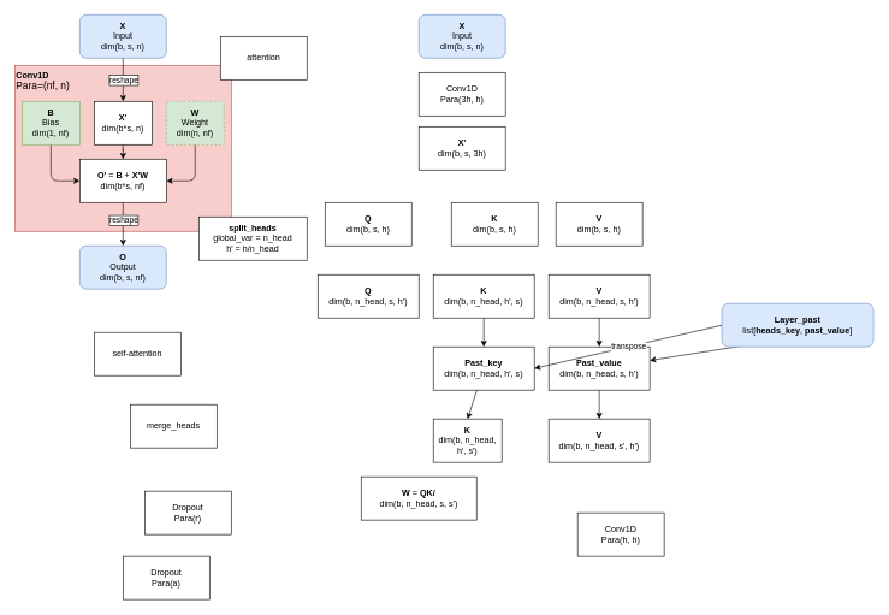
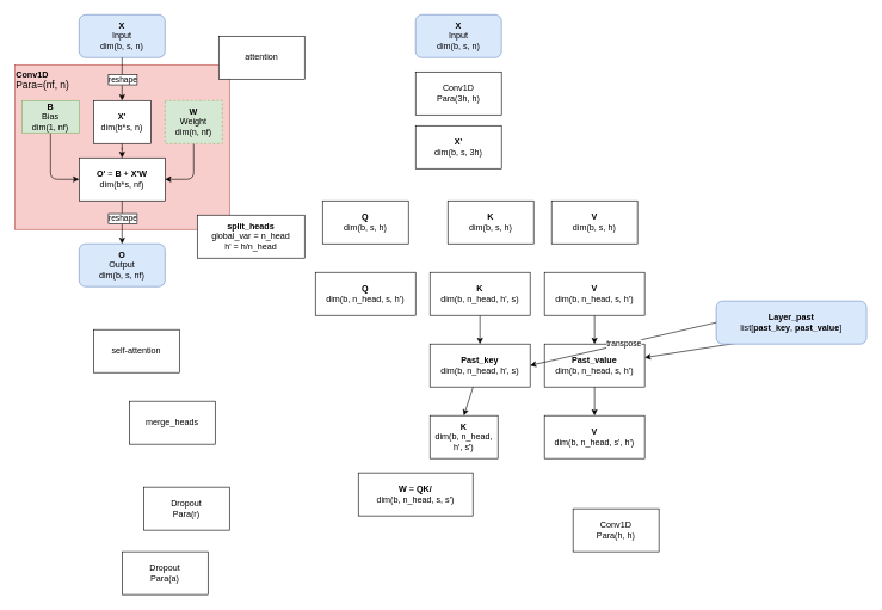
  <mxCell id="0" />
  <mxCell id="1" parent="0" />
  <mxCell id="2" value="&lt;b&gt;Conv1D&lt;br&gt;&lt;/b&gt;&lt;font style=&quot;font-size: 14px&quot;&gt;Para=(nf, n)&lt;/font&gt;" style="rounded=0;whiteSpace=wrap;html=1;fillColor=#f8cecc;strokeColor=#b85450;align=left;verticalAlign=top;" parent="1" vertex="1"><mxGeometry x="20" y="90" width="300" height="230" as="geometry" /></mxCell>
  <mxCell id="3" style="edgeStyle=orthogonalEdgeStyle;rounded=1;orthogonalLoop=1;jettySize=auto;html=1;entryX=1;entryY=0.5;entryDx=0;entryDy=0;" parent="1" source="4" target="8" edge="1"><mxGeometry relative="1" as="geometry" /></mxCell>
  <mxCell id="4" value="&lt;b&gt;W&lt;br&gt;&lt;/b&gt;Weight&lt;br&gt;dim(n, nf)" style="rounded=0;whiteSpace=wrap;html=1;fillColor=#d5e8d4;strokeColor=#82b366;dashed=1;" parent="1" vertex="1"><mxGeometry x="230" y="140" width="80" height="60" as="geometry" /></mxCell>
  <mxCell id="5" style="edgeStyle=orthogonalEdgeStyle;rounded=1;orthogonalLoop=1;jettySize=auto;html=1;entryX=0;entryY=0.5;entryDx=0;entryDy=0;" parent="1" source="6" target="8" edge="1"><mxGeometry relative="1" as="geometry" /></mxCell>
- <mxCell id="6" value="&lt;b&gt;B&lt;br&gt;&lt;/b&gt;Bias&lt;br&gt;dim(1, nf)" style="rounded=0;whiteSpace=wrap;html=1;fillColor=#d5e8d4;strokeColor=#82b366;" parent="1" vertex="1"><mxGeometry x="30" y="140" width="80" height="60" as="geometry" /></mxCell>
+ <mxCell id="6" value="&lt;b&gt;B&lt;br&gt;&lt;/b&gt;Bias&lt;br&gt;dim(1, nf)" style="rounded=0;whiteSpace=wrap;html=1;fillColor=#d5e8d4;strokeColor=#82b366;" parent="1" vertex="1"><mxGeometry x="30" y="140" width="80" height="45" as="geometry" /></mxCell>
  <mxCell id="7" value="&lt;b&gt;X&lt;br&gt;&lt;/b&gt;Input&lt;br&gt;dim(b, s, n)" style="rounded=1;whiteSpace=wrap;html=1;labelBackgroundColor=none;fillColor=#dae8fc;strokeColor=#6c8ebf;" parent="1" vertex="1"><mxGeometry x="110" y="20" width="120" height="60" as="geometry" /></mxCell>
  <mxCell id="8" value="&lt;b&gt;O'&lt;/b&gt; = &lt;b&gt;B&lt;/b&gt; + &lt;b&gt;X'W&lt;/b&gt;&lt;br&gt;dim(b*s, nf)" style="rounded=0;whiteSpace=wrap;html=1;" parent="1" vertex="1"><mxGeometry x="110" y="220" width="120" height="60" as="geometry" /></mxCell>
  <mxCell id="9" value="" style="endArrow=classic;html=1;exitX=0.5;exitY=1;exitDx=0;exitDy=0;entryX=0.5;entryY=0;entryDx=0;entryDy=0;edgeStyle=orthogonalEdgeStyle;" parent="1" source="7" target="15" edge="1"><mxGeometry relative="1" as="geometry"><mxPoint x="50" y="240" as="sourcePoint" /><mxPoint x="70" y="270" as="targetPoint" /></mxGeometry></mxCell>
  <mxCell id="10" value="reshape" style="edgeLabel;resizable=0;html=1;align=center;verticalAlign=middle;labelBorderColor=#000000;" parent="9" connectable="0" vertex="1"><mxGeometry relative="1" as="geometry" /></mxCell>
  <mxCell id="11" value="&lt;b&gt;O&lt;/b&gt;&lt;br&gt;Output&lt;br&gt;dim(b, s, nf)" style="rounded=1;whiteSpace=wrap;html=1;shadow=0;glass=0;labelBackgroundColor=none;sketch=0;fillColor=#dae8fc;strokeColor=#6c8ebf;" parent="1" vertex="1"><mxGeometry x="110" y="340" width="120" height="60" as="geometry" /></mxCell>
  <mxCell id="12" value="" style="endArrow=classic;html=1;exitX=0.5;exitY=1;exitDx=0;exitDy=0;entryX=0.5;entryY=0;entryDx=0;entryDy=0;" parent="1" source="8" target="11" edge="1"><mxGeometry relative="1" as="geometry"><mxPoint x="50" y="240" as="sourcePoint" /><mxPoint x="50" y="300" as="targetPoint" /></mxGeometry></mxCell>
  <mxCell id="13" value="reshape" style="edgeLabel;resizable=0;html=1;align=center;verticalAlign=middle;labelBorderColor=#000000;" parent="12" connectable="0" vertex="1"><mxGeometry relative="1" as="geometry"><mxPoint y="-5.14" as="offset" /></mxGeometry></mxCell>
  <mxCell id="14" value="" style="edgeStyle=orthogonalEdgeStyle;rounded=1;orthogonalLoop=1;jettySize=auto;html=1;dashed=1;" parent="1" source="15" target="8" edge="1"><mxGeometry relative="1" as="geometry" /></mxCell>
  <mxCell id="15" value="&lt;b&gt;X'&lt;br&gt;&lt;/b&gt;&lt;span&gt;dim(b*s, n)&lt;/span&gt;&lt;b&gt;&lt;br&gt;&lt;/b&gt;" style="rounded=0;whiteSpace=wrap;html=1;glass=0;shadow=0;sketch=0;" parent="1" vertex="1"><mxGeometry x="130" y="140" width="80" height="60" as="geometry" /></mxCell>
  <mxCell id="16" value="Conv1D&lt;br&gt;Para(3h, h)" style="rounded=0;whiteSpace=wrap;html=1;shadow=0;glass=0;labelBackgroundColor=none;sketch=0;align=center;verticalAlign=middle;" vertex="1" parent="1"><mxGeometry x="580" y="100" width="120" height="60" as="geometry" /></mxCell>
  <mxCell id="17" value="Conv1D&lt;br&gt;Para(h, h)" style="rounded=0;whiteSpace=wrap;html=1;shadow=0;glass=0;labelBackgroundColor=none;sketch=0;align=center;verticalAlign=middle;" vertex="1" parent="1"><mxGeometry x="800" y="710" width="120" height="60" as="geometry" /></mxCell>
  <mxCell id="18" value="Dropout&lt;br&gt;Para(a)" style="rounded=0;whiteSpace=wrap;html=1;shadow=0;glass=0;labelBackgroundColor=none;sketch=0;align=center;verticalAlign=middle;" vertex="1" parent="1"><mxGeometry x="170" y="770" width="120" height="60" as="geometry" /></mxCell>
  <mxCell id="19" value="Dropout&lt;br&gt;Para(r)" style="rounded=0;whiteSpace=wrap;html=1;shadow=0;glass=0;labelBackgroundColor=none;sketch=0;align=center;verticalAlign=middle;" vertex="1" parent="1"><mxGeometry x="200" y="680" width="120" height="60" as="geometry" /></mxCell>
  <mxCell id="20" value="&lt;b&gt;split_heads&lt;/b&gt;&lt;br&gt;global_var = n_head&lt;br&gt;h' = h/n_head" style="rounded=0;whiteSpace=wrap;html=1;shadow=0;glass=0;labelBackgroundColor=none;sketch=0;align=center;" vertex="1" parent="1"><mxGeometry x="275" y="300" width="150" height="60" as="geometry" /></mxCell>
  <mxCell id="21" value="attention" style="rounded=0;whiteSpace=wrap;html=1;shadow=0;glass=0;labelBackgroundColor=none;sketch=0;align=center;" vertex="1" parent="1"><mxGeometry x="305" y="50" width="120" height="60" as="geometry" /></mxCell>
  <mxCell id="22" value="self-attention" style="rounded=0;whiteSpace=wrap;html=1;shadow=0;glass=0;labelBackgroundColor=none;sketch=0;align=center;" vertex="1" parent="1"><mxGeometry x="130" y="460" width="120" height="60" as="geometry" /></mxCell>
  <mxCell id="23" value="merge_heads" style="rounded=0;whiteSpace=wrap;html=1;shadow=0;glass=0;labelBackgroundColor=none;sketch=0;align=center;" vertex="1" parent="1"><mxGeometry x="180" y="560" width="120" height="60" as="geometry" /></mxCell>
  <mxCell id="24" value="&lt;b&gt;X&lt;br&gt;&lt;/b&gt;Input&lt;br&gt;dim(b, s, n)" style="rounded=1;whiteSpace=wrap;html=1;labelBackgroundColor=none;fillColor=#dae8fc;strokeColor=#6c8ebf;" vertex="1" parent="1"><mxGeometry x="580" y="20" width="120" height="60" as="geometry" /></mxCell>
  <mxCell id="25" value="&lt;b&gt;X'&lt;br&gt;&lt;/b&gt;&lt;span&gt;dim(b, s, 3h)&lt;/span&gt;&lt;b&gt;&lt;br&gt;&lt;/b&gt;" style="rounded=0;whiteSpace=wrap;html=1;glass=0;shadow=0;sketch=0;" vertex="1" parent="1"><mxGeometry x="580" y="175" width="120" height="60" as="geometry" /></mxCell>
  <mxCell id="26" value="&lt;b&gt;K&lt;br&gt;&lt;/b&gt;&lt;span&gt;dim(b, s, h)&lt;/span&gt;&lt;b&gt;&lt;br&gt;&lt;/b&gt;" style="rounded=0;whiteSpace=wrap;html=1;glass=0;shadow=0;sketch=0;" vertex="1" parent="1"><mxGeometry x="625" y="280" width="120" height="60" as="geometry" /></mxCell>
  <mxCell id="27" value="&lt;b&gt;Q&lt;br&gt;&lt;/b&gt;&lt;span&gt;dim(b, s, h)&lt;/span&gt;&lt;b&gt;&lt;br&gt;&lt;/b&gt;" style="rounded=0;whiteSpace=wrap;html=1;glass=0;shadow=0;sketch=0;" vertex="1" parent="1"><mxGeometry x="450" y="280" width="120" height="60" as="geometry" /></mxCell>
  <mxCell id="28" value="&lt;b&gt;V&lt;br&gt;&lt;/b&gt;&lt;span&gt;dim(b, s, h)&lt;/span&gt;&lt;b&gt;&lt;br&gt;&lt;/b&gt;" style="rounded=0;whiteSpace=wrap;html=1;glass=0;shadow=0;sketch=0;" vertex="1" parent="1"><mxGeometry x="770" y="280" width="120" height="60" as="geometry" /></mxCell>
  <mxCell id="29" value="&lt;b&gt;Q&lt;br&gt;&lt;/b&gt;&lt;span&gt;dim(b, n_head, s, h'&lt;/span&gt;&lt;span&gt;)&lt;/span&gt;&lt;b&gt;&lt;br&gt;&lt;/b&gt;" style="rounded=0;whiteSpace=wrap;html=1;glass=0;shadow=0;sketch=0;" vertex="1" parent="1"><mxGeometry x="440" y="380" width="140" height="60" as="geometry" /></mxCell>
  <mxCell id="30" style="edgeStyle=none;rounded=1;orthogonalLoop=1;jettySize=auto;html=1;entryX=0.5;entryY=0;entryDx=0;entryDy=0;" edge="1" parent="1" source="31" target="37"><mxGeometry relative="1" as="geometry" /></mxCell>
  <mxCell id="31" value="&lt;b&gt;V&lt;br&gt;&lt;/b&gt;&lt;span&gt;dim(b, n_head, s, h'&lt;/span&gt;&lt;span&gt;)&lt;/span&gt;&lt;b&gt;&lt;br&gt;&lt;/b&gt;" style="rounded=0;whiteSpace=wrap;html=1;glass=0;shadow=0;sketch=0;" vertex="1" parent="1"><mxGeometry x="760" y="380" width="140" height="60" as="geometry" /></mxCell>
  <mxCell id="32" style="edgeStyle=none;rounded=1;orthogonalLoop=1;jettySize=auto;html=1;entryX=0.5;entryY=0;entryDx=0;entryDy=0;" edge="1" parent="1" source="33" target="39"><mxGeometry relative="1" as="geometry" /></mxCell>
  <mxCell id="33" value="&lt;b&gt;K&lt;br&gt;&lt;/b&gt;&lt;span&gt;dim(b, n_head, h', s&lt;/span&gt;&lt;span&gt;)&lt;/span&gt;&lt;b&gt;&lt;br&gt;&lt;/b&gt;" style="rounded=0;whiteSpace=wrap;html=1;glass=0;shadow=0;sketch=0;" vertex="1" parent="1"><mxGeometry x="600" y="380" width="140" height="60" as="geometry" /></mxCell>
  <mxCell id="34" style="rounded=1;orthogonalLoop=1;jettySize=auto;html=1;exitX=1;exitY=0.5;exitDx=0;exitDy=0;" edge="1" parent="1" source="35" target="37"><mxGeometry relative="1" as="geometry" /></mxCell>
- <mxCell id="35" value="&lt;b&gt;Layer_past&lt;/b&gt;&lt;br&gt;list[&lt;b&gt;heads_key&lt;/b&gt;,&amp;nbsp;&lt;b&gt;past_value&lt;/b&gt;]" style="rounded=1;whiteSpace=wrap;html=1;shadow=0;glass=0;labelBackgroundColor=none;sketch=0;align=center;fillColor=#dae8fc;strokeColor=#6c8ebf;" vertex="1" parent="1"><mxGeometry x="1000" y="420" width="210" height="60" as="geometry" /></mxCell>
+ <mxCell id="35" value="&lt;b&gt;Layer_past&lt;/b&gt;&lt;br&gt;list[&lt;b&gt;past_key&lt;/b&gt;,&amp;nbsp;&lt;b&gt;past_value&lt;/b&gt;]" style="rounded=1;whiteSpace=wrap;html=1;shadow=0;glass=0;labelBackgroundColor=none;sketch=0;align=center;fillColor=#dae8fc;strokeColor=#6c8ebf;" vertex="1" parent="1"><mxGeometry x="1000" y="420" width="210" height="60" as="geometry" /></mxCell>
  <mxCell id="36" style="edgeStyle=none;rounded=1;orthogonalLoop=1;jettySize=auto;html=1;entryX=0.5;entryY=0;entryDx=0;entryDy=0;" edge="1" parent="1" source="37" target="41"><mxGeometry relative="1" as="geometry" /></mxCell>
  <mxCell id="37" value="&lt;b&gt;Past_value&lt;br&gt;&lt;/b&gt;dim(b, n_head, s, h')&lt;b&gt;&lt;br&gt;&lt;/b&gt;" style="rounded=0;whiteSpace=wrap;html=1;glass=0;shadow=0;sketch=0;" vertex="1" parent="1"><mxGeometry x="760" y="480" width="140" height="60" as="geometry" /></mxCell>
  <mxCell id="38" style="edgeStyle=none;rounded=1;orthogonalLoop=1;jettySize=auto;html=1;entryX=0.5;entryY=0;entryDx=0;entryDy=0;" edge="1" parent="1" source="39" target="40"><mxGeometry relative="1" as="geometry" /></mxCell>
  <mxCell id="39" value="&lt;b&gt;Past_key&lt;br&gt;&lt;/b&gt;&lt;span&gt;dim(b, n_head, h', s&lt;/span&gt;&lt;span&gt;)&lt;/span&gt;&lt;b&gt;&lt;br&gt;&lt;/b&gt;" style="rounded=0;whiteSpace=wrap;html=1;glass=0;shadow=0;sketch=0;" vertex="1" parent="1"><mxGeometry x="600" y="480" width="140" height="60" as="geometry" /></mxCell>
  <mxCell id="40" value="&lt;b&gt;K&lt;br&gt;&lt;/b&gt;&lt;span&gt;dim(b, n_head, h', s'&lt;/span&gt;&lt;span&gt;)&lt;/span&gt;&lt;b&gt;&lt;br&gt;&lt;/b&gt;" style="rounded=0;whiteSpace=wrap;html=1;glass=0;shadow=0;sketch=0;" vertex="1" parent="1"><mxGeometry x="600" y="580" width="95" height="60" as="geometry" /></mxCell>
  <mxCell id="41" value="&lt;b&gt;V&lt;br&gt;&lt;/b&gt;&lt;span&gt;dim(b, n_head, s', h'&lt;/span&gt;&lt;span&gt;)&lt;/span&gt;&lt;b&gt;&lt;br&gt;&lt;/b&gt;" style="rounded=0;whiteSpace=wrap;html=1;glass=0;shadow=0;sketch=0;" vertex="1" parent="1"><mxGeometry x="760" y="580" width="140" height="60" as="geometry" /></mxCell>
  <mxCell id="42" value="" style="endArrow=classic;html=1;exitX=0;exitY=0.5;exitDx=0;exitDy=0;entryX=1;entryY=0.5;entryDx=0;entryDy=0;" edge="1" parent="1" source="35" target="39"><mxGeometry relative="1" as="geometry"><mxPoint x="510" y="220" as="sourcePoint" /><mxPoint x="610" y="220" as="targetPoint" /></mxGeometry></mxCell>
  <mxCell id="43" value="transpose" style="edgeLabel;resizable=0;html=1;align=center;verticalAlign=middle;" connectable="0" vertex="1" parent="42"><mxGeometry relative="1" as="geometry" /></mxCell>
  <mxCell id="44" value="&lt;b&gt;W&lt;/b&gt; = &lt;b&gt;QK/&lt;/b&gt;&lt;br&gt;dim(b, n_head, s, s')" style="rounded=0;whiteSpace=wrap;html=1;shadow=0;glass=0;labelBackgroundColor=none;sketch=0;align=center;" vertex="1" parent="1"><mxGeometry x="500" y="660" width="160" height="60" as="geometry" /></mxCell>
